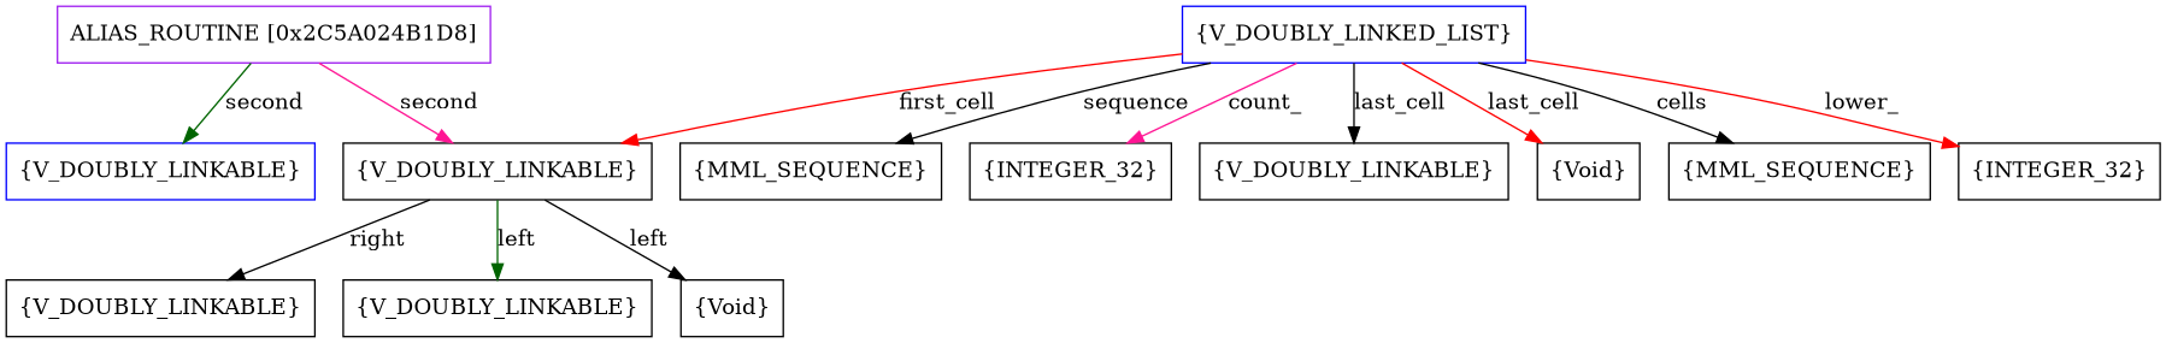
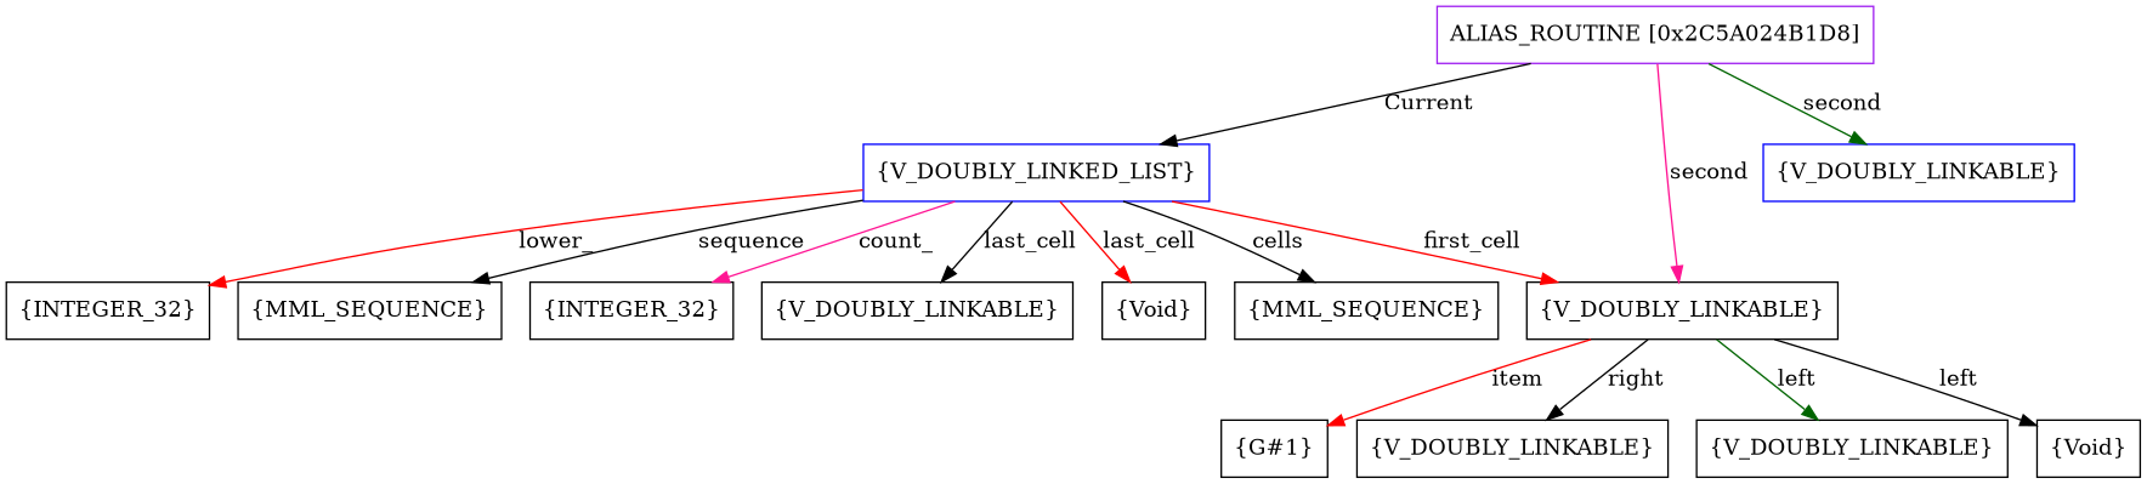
  digraph {
    node [shape=box]
    edge [color=black]
    n1 [color=purple label=<ALIAS_ROUTINE [0x2C5A024B1D8]>]
    n2 [color=blue label=<{V_DOUBLY_LINKED_LIST}>]
    n3 [label=<{V_DOUBLY_LINKABLE}>]
    n4 [color=blue label=<{V_DOUBLY_LINKABLE}>]
    n5 [label=<{INTEGER_32}>]
    n6 [label=<{MML_SEQUENCE}>]
    n7 [label=<{INTEGER_32}>]
    n8 [label=<{V_DOUBLY_LINKABLE}>]
    n9 [label=<{Void}>]
    n10 [label=<{MML_SEQUENCE}>]
+   n11 [label=<{G#1}>]
    n12 [label=<{V_DOUBLY_LINKABLE}>]
    n13 [label=<{V_DOUBLY_LINKABLE}>]
    n14 [label=<{Void}>]
+   n1 -> n2 [label=<Current>]
    n1 -> n3 [color=deeppink label=<second>]
    n1 -> n4 [color=darkgreen label=<second>]
    n2 -> n3 [color=red label=<first_cell>]
    n2 -> n5 [color=red label=<lower_>]
    n2 -> n6 [label=<sequence>]
    n2 -> n7 [color=deeppink label=<count_>]
    n2 -> n8 [label=<last_cell>]
    n2 -> n9 [color=red label=<last_cell>]
    n2 -> n10 [label=<cells>]
+   n3 -> n11 [color=red label=<item>]
    n3 -> n12 [label=<right>]
    n3 -> n13 [color=darkgreen label=<left>]
    n3 -> n14 [label=<left>]
  }
